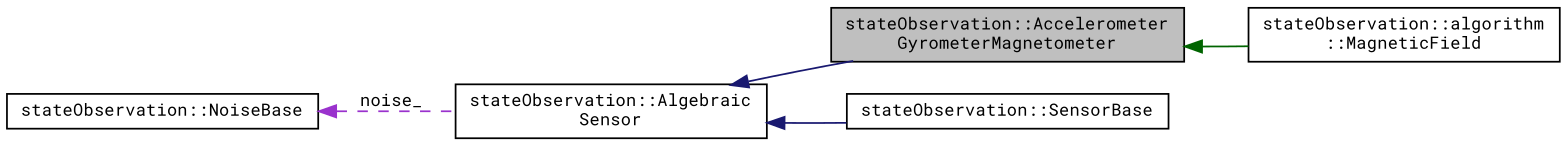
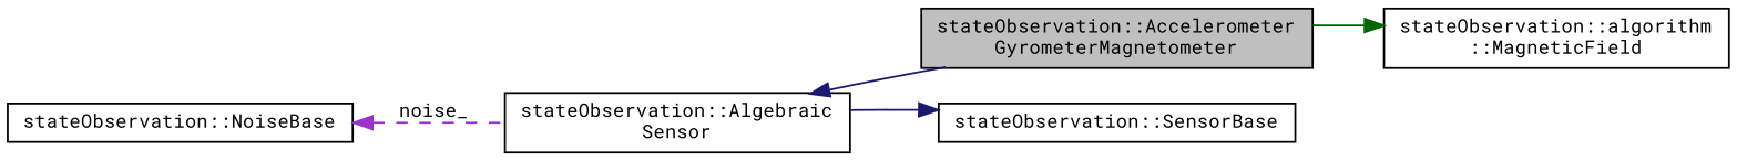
  digraph {
    fontname="Roboto Mono"
    rankdir=LR
    node [color=black fillcolor=white fontname="Roboto Mono" fontsize=10 shape=record style=filled]
    edge [color=midnightblue dir=back fontname="Roboto Mono" fontsize=10 labelfontname=Helvetica labelfontsize=10 style=solid]
    n1 [fillcolor=grey75 fontcolor=black height=0.2 label="stateObservation::Accelerometer\lGyrometerMagnetometer" width=0.4]
    n2 [height=0.2 label="stateObservation::Algebraic\lSensor" width=0.4]
    n3 [height=0.2 label="stateObservation::SensorBase" width=0.4]
    n4 [height=0.2 label="stateObservation::NoiseBase" width=0.4]
    n5 [height=0.2 label="stateObservation::algorithm\l::MagneticField" width=0.4]
    n2 -> n1
-   n2 -> n3
+   n3 -> n2
    n4 -> n2 [color=darkorchid3 label=" noise_" style=dashed]
-   n1 -> n5 [color=darkgreen]
+   n5 -> n1 [color=darkgreen]
  }
